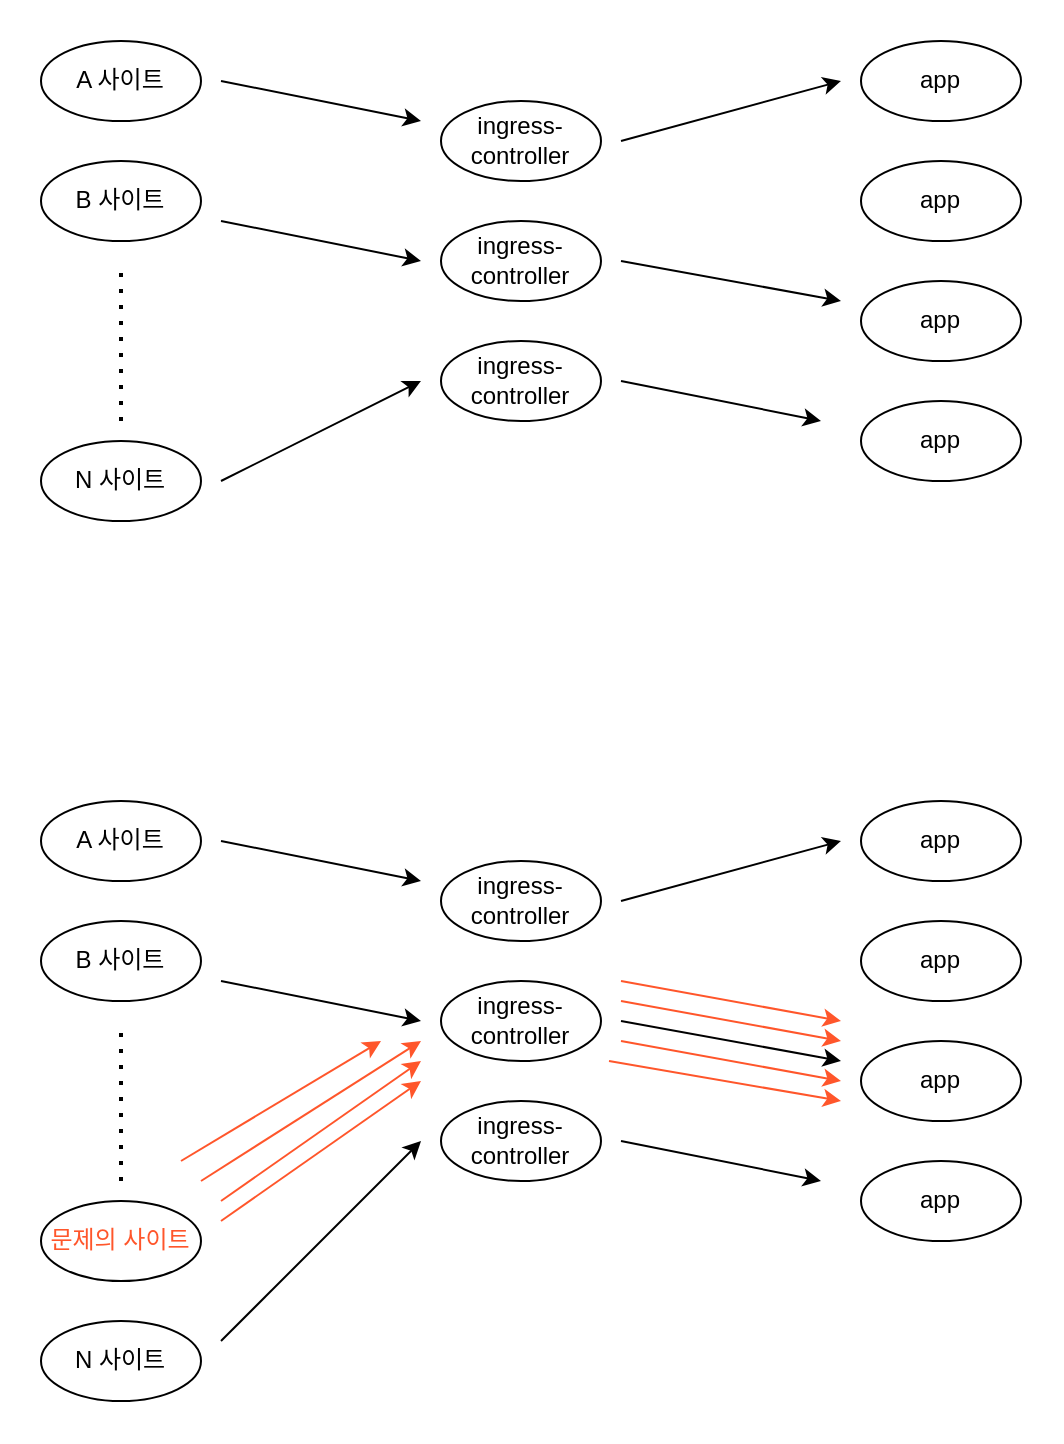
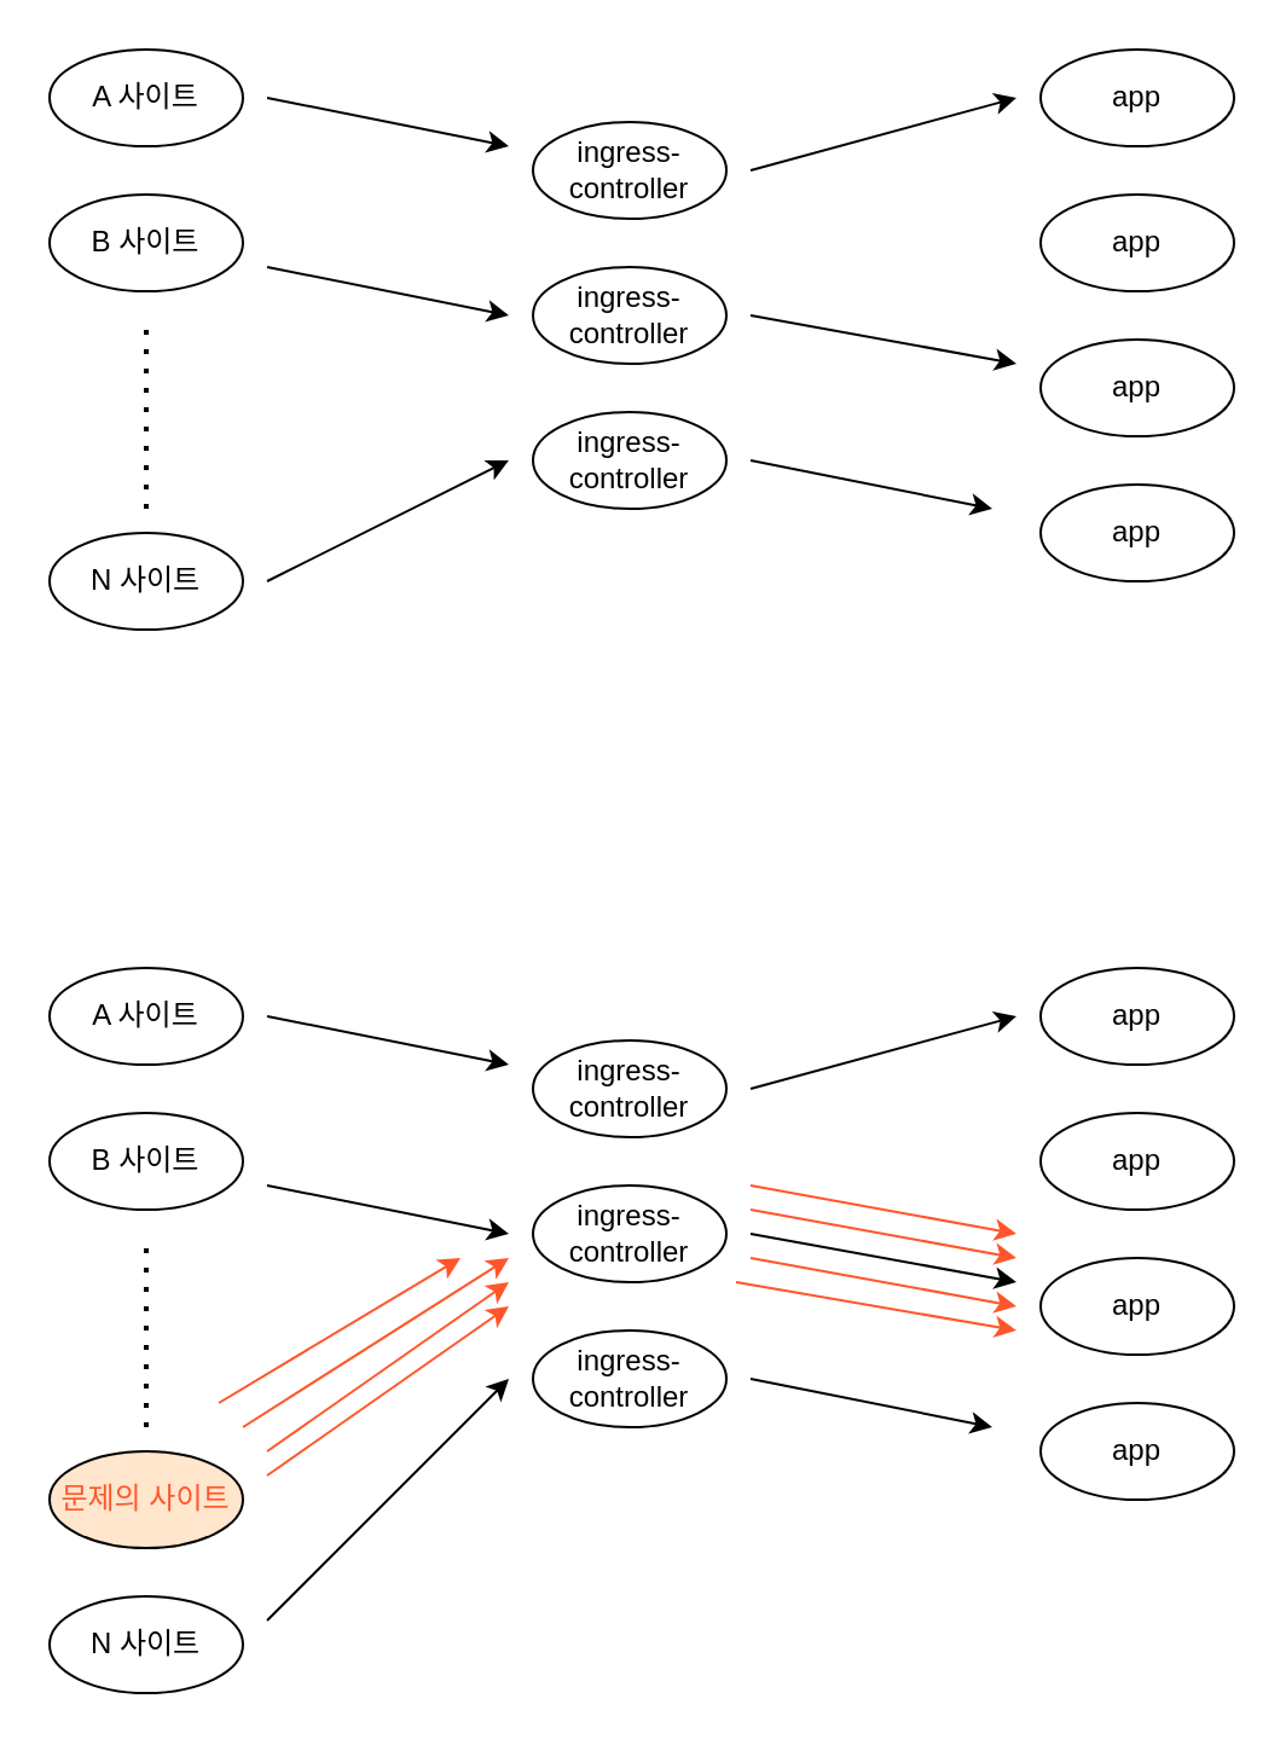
  <mxCell id="0" />
  <mxCell id="1" parent="0" />
  <mxCell id="2" value="A 사이트" style="ellipse;whiteSpace=wrap;html=1;" vertex="1" parent="1"><mxGeometry x="20" y="20" width="80" height="40" as="geometry" /></mxCell>
  <mxCell id="3" value="B 사이트" style="ellipse;whiteSpace=wrap;html=1;" vertex="1" parent="1"><mxGeometry x="20" y="80" width="80" height="40" as="geometry" /></mxCell>
  <mxCell id="4" value="N 사이트" style="ellipse;whiteSpace=wrap;html=1;" vertex="1" parent="1"><mxGeometry x="20" y="220" width="80" height="40" as="geometry" /></mxCell>
  <mxCell id="5" value="" style="endArrow=none;dashed=1;html=1;dashPattern=1 3;strokeWidth=2;rounded=0;" edge="1" parent="1"><mxGeometry width="50" height="50" relative="1" as="geometry"><mxPoint x="60" y="210" as="sourcePoint" /><mxPoint x="60" y="130" as="targetPoint" /></mxGeometry></mxCell>
  <mxCell id="6" value="ingress-controller" style="ellipse;whiteSpace=wrap;html=1;" vertex="1" parent="1"><mxGeometry x="220" y="50" width="80" height="40" as="geometry" /></mxCell>
  <mxCell id="7" value="ingress-controller" style="ellipse;whiteSpace=wrap;html=1;" vertex="1" parent="1"><mxGeometry x="220" y="110" width="80" height="40" as="geometry" /></mxCell>
  <mxCell id="8" value="ingress-controller" style="ellipse;whiteSpace=wrap;html=1;" vertex="1" parent="1"><mxGeometry x="220" y="170" width="80" height="40" as="geometry" /></mxCell>
  <mxCell id="9" value="app" style="ellipse;whiteSpace=wrap;html=1;" vertex="1" parent="1"><mxGeometry x="430" y="20" width="80" height="40" as="geometry" /></mxCell>
  <mxCell id="10" value="app" style="ellipse;whiteSpace=wrap;html=1;" vertex="1" parent="1"><mxGeometry x="430" y="80" width="80" height="40" as="geometry" /></mxCell>
  <mxCell id="11" value="app" style="ellipse;whiteSpace=wrap;html=1;" vertex="1" parent="1"><mxGeometry x="430" y="140" width="80" height="40" as="geometry" /></mxCell>
  <mxCell id="12" value="app" style="ellipse;whiteSpace=wrap;html=1;" vertex="1" parent="1"><mxGeometry x="430" y="200" width="80" height="40" as="geometry" /></mxCell>
  <mxCell id="13" value="" style="endArrow=classic;html=1;rounded=0;" edge="1" parent="1"><mxGeometry width="50" height="50" relative="1" as="geometry"><mxPoint x="110" y="40" as="sourcePoint" /><mxPoint x="210" y="60" as="targetPoint" /></mxGeometry></mxCell>
  <mxCell id="14" value="" style="endArrow=classic;html=1;rounded=0;" edge="1" parent="1"><mxGeometry width="50" height="50" relative="1" as="geometry"><mxPoint x="110" y="110" as="sourcePoint" /><mxPoint x="210" y="130" as="targetPoint" /></mxGeometry></mxCell>
  <mxCell id="15" value="" style="endArrow=classic;html=1;rounded=0;" edge="1" parent="1"><mxGeometry width="50" height="50" relative="1" as="geometry"><mxPoint x="110" y="240" as="sourcePoint" /><mxPoint x="210" y="190" as="targetPoint" /></mxGeometry></mxCell>
  <mxCell id="16" value="" style="endArrow=classic;html=1;rounded=0;" edge="1" parent="1"><mxGeometry width="50" height="50" relative="1" as="geometry"><mxPoint x="310" y="70" as="sourcePoint" /><mxPoint x="420" y="40" as="targetPoint" /></mxGeometry></mxCell>
  <mxCell id="17" value="" style="endArrow=classic;html=1;rounded=0;" edge="1" parent="1"><mxGeometry width="50" height="50" relative="1" as="geometry"><mxPoint x="310" y="130" as="sourcePoint" /><mxPoint x="420" y="150" as="targetPoint" /></mxGeometry></mxCell>
  <mxCell id="18" value="" style="endArrow=classic;html=1;rounded=0;" edge="1" parent="1"><mxGeometry width="50" height="50" relative="1" as="geometry"><mxPoint x="310" y="190" as="sourcePoint" /><mxPoint x="410" y="210" as="targetPoint" /></mxGeometry></mxCell>
  <mxCell id="19" value="A 사이트" style="ellipse;whiteSpace=wrap;html=1;" vertex="1" parent="1"><mxGeometry x="20" y="400" width="80" height="40" as="geometry" /></mxCell>
  <mxCell id="20" value="B 사이트" style="ellipse;whiteSpace=wrap;html=1;" vertex="1" parent="1"><mxGeometry x="20" y="460" width="80" height="40" as="geometry" /></mxCell>
  <mxCell id="21" value="N 사이트" style="ellipse;whiteSpace=wrap;html=1;" vertex="1" parent="1"><mxGeometry x="20" y="660" width="80" height="40" as="geometry" /></mxCell>
  <mxCell id="22" value="" style="endArrow=none;dashed=1;html=1;dashPattern=1 3;strokeWidth=2;rounded=0;" edge="1" parent="1"><mxGeometry width="50" height="50" relative="1" as="geometry"><mxPoint x="60" y="590" as="sourcePoint" /><mxPoint x="60" y="510" as="targetPoint" /></mxGeometry></mxCell>
  <mxCell id="23" value="ingress-controller" style="ellipse;whiteSpace=wrap;html=1;" vertex="1" parent="1"><mxGeometry x="220" y="430" width="80" height="40" as="geometry" /></mxCell>
  <mxCell id="24" value="ingress-controller" style="ellipse;whiteSpace=wrap;html=1;" vertex="1" parent="1"><mxGeometry x="220" y="490" width="80" height="40" as="geometry" /></mxCell>
  <mxCell id="25" value="ingress-controller" style="ellipse;whiteSpace=wrap;html=1;" vertex="1" parent="1"><mxGeometry x="220" y="550" width="80" height="40" as="geometry" /></mxCell>
  <mxCell id="26" value="app" style="ellipse;whiteSpace=wrap;html=1;" vertex="1" parent="1"><mxGeometry x="430" y="400" width="80" height="40" as="geometry" /></mxCell>
  <mxCell id="27" value="app" style="ellipse;whiteSpace=wrap;html=1;" vertex="1" parent="1"><mxGeometry x="430" y="460" width="80" height="40" as="geometry" /></mxCell>
  <mxCell id="28" value="app" style="ellipse;whiteSpace=wrap;html=1;" vertex="1" parent="1"><mxGeometry x="430" y="520" width="80" height="40" as="geometry" /></mxCell>
  <mxCell id="29" value="app" style="ellipse;whiteSpace=wrap;html=1;" vertex="1" parent="1"><mxGeometry x="430" y="580" width="80" height="40" as="geometry" /></mxCell>
  <mxCell id="30" value="" style="endArrow=classic;html=1;rounded=0;" edge="1" parent="1"><mxGeometry width="50" height="50" relative="1" as="geometry"><mxPoint x="110" y="420" as="sourcePoint" /><mxPoint x="210" y="440" as="targetPoint" /></mxGeometry></mxCell>
  <mxCell id="31" value="" style="endArrow=classic;html=1;rounded=0;" edge="1" parent="1"><mxGeometry width="50" height="50" relative="1" as="geometry"><mxPoint x="110" y="490" as="sourcePoint" /><mxPoint x="210" y="510" as="targetPoint" /></mxGeometry></mxCell>
  <mxCell id="32" value="" style="endArrow=classic;html=1;rounded=0;" edge="1" parent="1"><mxGeometry width="50" height="50" relative="1" as="geometry"><mxPoint x="110" y="670" as="sourcePoint" /><mxPoint x="210" y="570" as="targetPoint" /></mxGeometry></mxCell>
  <mxCell id="33" value="" style="endArrow=classic;html=1;rounded=0;" edge="1" parent="1"><mxGeometry width="50" height="50" relative="1" as="geometry"><mxPoint x="310" y="450" as="sourcePoint" /><mxPoint x="420" y="420" as="targetPoint" /></mxGeometry></mxCell>
  <mxCell id="34" value="" style="endArrow=classic;html=1;rounded=0;" edge="1" parent="1"><mxGeometry width="50" height="50" relative="1" as="geometry"><mxPoint x="310" y="510" as="sourcePoint" /><mxPoint x="420" y="530" as="targetPoint" /></mxGeometry></mxCell>
  <mxCell id="35" value="" style="endArrow=classic;html=1;rounded=0;" edge="1" parent="1"><mxGeometry width="50" height="50" relative="1" as="geometry"><mxPoint x="310" y="570" as="sourcePoint" /><mxPoint x="410" y="590" as="targetPoint" /></mxGeometry></mxCell>
- <mxCell id="36" value="&lt;font color=&quot;#ff562b&quot;&gt;문제의 사이트&lt;/font&gt;" style="ellipse;whiteSpace=wrap;html=1;" vertex="1" parent="1"><mxGeometry x="20" y="600" width="80" height="40" as="geometry" /></mxCell>
+ <mxCell id="36" value="&lt;font color=&quot;#ff562b&quot;&gt;문제의 사이트&lt;/font&gt;" style="ellipse;whiteSpace=wrap;html=1;fillColor=#ffe6cc;" vertex="1" parent="1"><mxGeometry x="20" y="600" width="80" height="40" as="geometry" /></mxCell>
  <mxCell id="37" value="" style="endArrow=classic;html=1;rounded=0;strokeColor=#FF562B;" edge="1" parent="1"><mxGeometry width="50" height="50" relative="1" as="geometry"><mxPoint x="100" y="590" as="sourcePoint" /><mxPoint x="210" y="520" as="targetPoint" /></mxGeometry></mxCell>
  <mxCell id="38" value="" style="endArrow=classic;html=1;rounded=0;strokeColor=#FF562B;" edge="1" parent="1"><mxGeometry width="50" height="50" relative="1" as="geometry"><mxPoint x="110" y="600" as="sourcePoint" /><mxPoint x="210" y="530" as="targetPoint" /></mxGeometry></mxCell>
  <mxCell id="39" value="" style="endArrow=classic;html=1;rounded=0;strokeColor=#FF562B;" edge="1" parent="1"><mxGeometry width="50" height="50" relative="1" as="geometry"><mxPoint x="110" y="610" as="sourcePoint" /><mxPoint x="210" y="540" as="targetPoint" /></mxGeometry></mxCell>
  <mxCell id="40" value="" style="endArrow=classic;html=1;rounded=0;strokeColor=#FF562B;" edge="1" parent="1"><mxGeometry width="50" height="50" relative="1" as="geometry"><mxPoint x="90" y="580" as="sourcePoint" /><mxPoint x="190" y="520" as="targetPoint" /></mxGeometry></mxCell>
  <mxCell id="41" value="" style="endArrow=classic;html=1;rounded=0;strokeColor=#FF562B;" edge="1" parent="1"><mxGeometry width="50" height="50" relative="1" as="geometry"><mxPoint x="310" y="500" as="sourcePoint" /><mxPoint x="420" y="520" as="targetPoint" /></mxGeometry></mxCell>
  <mxCell id="42" value="" style="endArrow=classic;html=1;rounded=0;strokeColor=#FF562B;" edge="1" parent="1"><mxGeometry width="50" height="50" relative="1" as="geometry"><mxPoint x="310" y="520" as="sourcePoint" /><mxPoint x="420" y="540" as="targetPoint" /></mxGeometry></mxCell>
  <mxCell id="43" value="" style="endArrow=classic;html=1;rounded=0;strokeColor=#FF562B;" edge="1" parent="1"><mxGeometry width="50" height="50" relative="1" as="geometry"><mxPoint x="304" y="530" as="sourcePoint" /><mxPoint x="420" y="550" as="targetPoint" /></mxGeometry></mxCell>
  <mxCell id="44" value="" style="endArrow=classic;html=1;rounded=0;strokeColor=#FF562B;" edge="1" parent="1"><mxGeometry width="50" height="50" relative="1" as="geometry"><mxPoint x="310" y="490" as="sourcePoint" /><mxPoint x="420" y="510" as="targetPoint" /></mxGeometry></mxCell>
